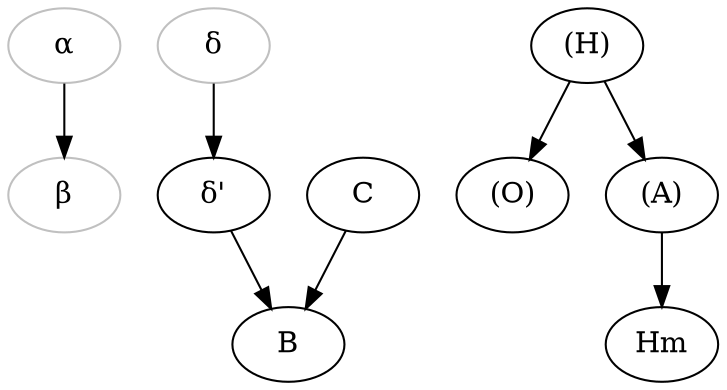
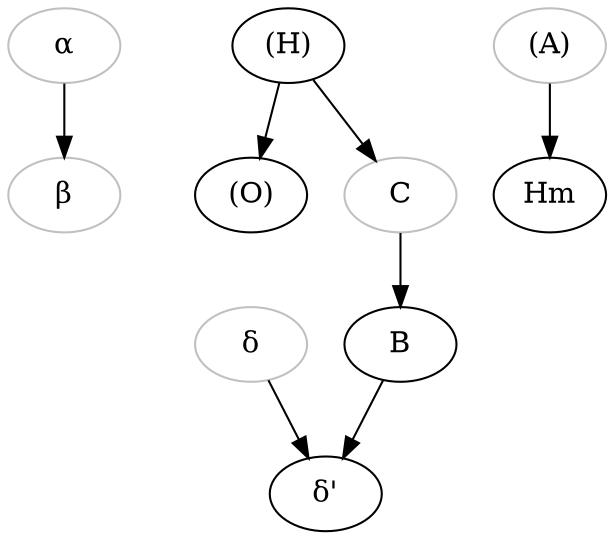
  digraph {
    n1 [color=grey label="α"]
    n2 [color=grey label="β"]
    n3 [color=grey label="δ"]
    n4 [color=black label="δ'"]
    n5 [label="(H)"]
    n6 [label="(O)"]
-   n7 [label="(A)"]
+   n7 [label="(A)" color=grey]
    n8 [label=Hm]
    n9 [label=B]
-   n10 [label=C]
+   n10 [label=C color=grey]
    n1 -> n2
    n3 -> n4
-   n4 -> n9
+   n9 -> n4
    n5 -> n6
-   n5 -> n7
+   n5 -> n10
    n7 -> n8
    n10 -> n9
  }
